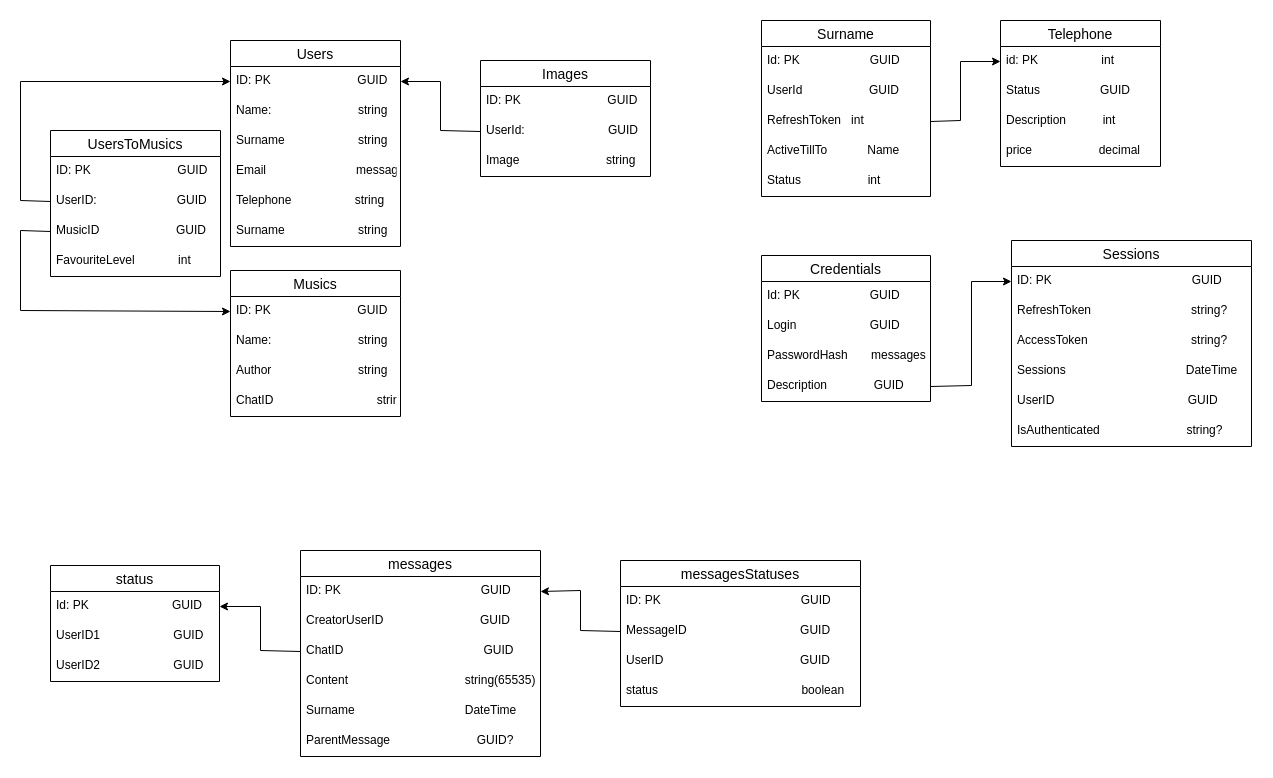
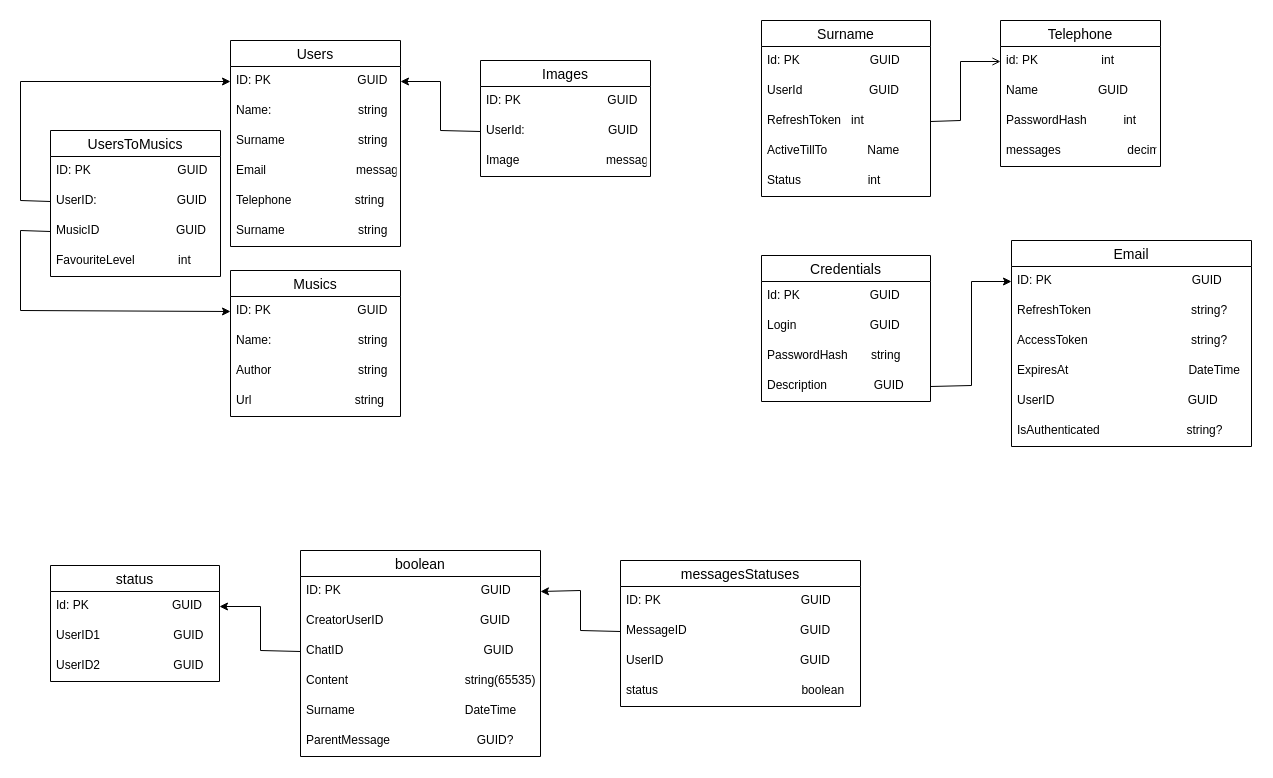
  <mxCell id="0" />
  <mxCell id="1" parent="0" />
  <mxCell id="2" value="Users" style="swimlane;fontStyle=0;childLayout=stackLayout;horizontal=1;startSize=26;horizontalStack=0;resizeParent=1;resizeParentMax=0;resizeLast=0;collapsible=1;marginBottom=0;align=center;fontSize=14;" parent="1" vertex="1"><mxGeometry x="230" y="40" width="170" height="206" as="geometry" /></mxCell>
  <mxCell id="3" value="ID: PK                          GUID" style="text;strokeColor=none;fillColor=none;spacingLeft=4;spacingRight=4;overflow=hidden;rotatable=0;points=[[0,0.5],[1,0.5]];portConstraint=eastwest;fontSize=12;" parent="2" vertex="1"><mxGeometry y="26" width="170" height="30" as="geometry" /></mxCell>
  <mxCell id="4" value="Name:                          string" style="text;strokeColor=none;fillColor=none;spacingLeft=4;spacingRight=4;overflow=hidden;rotatable=0;points=[[0,0.5],[1,0.5]];portConstraint=eastwest;fontSize=12;" parent="2" vertex="1"><mxGeometry y="56" width="170" height="30" as="geometry" /></mxCell>
  <mxCell id="5" value="Surname                      string" style="text;strokeColor=none;fillColor=none;spacingLeft=4;spacingRight=4;overflow=hidden;rotatable=0;points=[[0,0.5],[1,0.5]];portConstraint=eastwest;fontSize=12;" parent="2" vertex="1"><mxGeometry y="86" width="170" height="30" as="geometry" /></mxCell>
  <mxCell id="6" value="Email                           messages" style="text;strokeColor=none;fillColor=none;spacingLeft=4;spacingRight=4;overflow=hidden;rotatable=0;points=[[0,0.5],[1,0.5]];portConstraint=eastwest;fontSize=12;" parent="2" vertex="1"><mxGeometry y="116" width="170" height="30" as="geometry" /></mxCell>
  <mxCell id="7" value="Telephone                   string" style="text;strokeColor=none;fillColor=none;spacingLeft=4;spacingRight=4;overflow=hidden;rotatable=0;points=[[0,0.5],[1,0.5]];portConstraint=eastwest;fontSize=12;" parent="2" vertex="1"><mxGeometry y="146" width="170" height="30" as="geometry" /></mxCell>
  <mxCell id="8" value="Surname                      string" style="text;strokeColor=none;fillColor=none;spacingLeft=4;spacingRight=4;overflow=hidden;rotatable=0;points=[[0,0.5],[1,0.5]];portConstraint=eastwest;fontSize=12;" parent="2" vertex="1"><mxGeometry y="176" width="170" height="30" as="geometry" /></mxCell>
  <mxCell id="9" value="Surname" style="swimlane;fontStyle=0;childLayout=stackLayout;horizontal=1;startSize=26;horizontalStack=0;resizeParent=1;resizeParentMax=0;resizeLast=0;collapsible=1;marginBottom=0;align=center;fontSize=14;" parent="1" vertex="1"><mxGeometry x="761" y="20" width="169" height="176" as="geometry" /></mxCell>
  <mxCell id="10" value="Id: PK                     GUID" style="text;strokeColor=none;fillColor=none;spacingLeft=4;spacingRight=4;overflow=hidden;rotatable=0;points=[[0,0.5],[1,0.5]];portConstraint=eastwest;fontSize=12;" parent="9" vertex="1"><mxGeometry y="26" width="169" height="30" as="geometry" /></mxCell>
  <mxCell id="11" value="UserId                    GUID" style="text;strokeColor=none;fillColor=none;spacingLeft=4;spacingRight=4;overflow=hidden;rotatable=0;points=[[0,0.5],[1,0.5]];portConstraint=eastwest;fontSize=12;" parent="9" vertex="1"><mxGeometry y="56" width="169" height="30" as="geometry" /></mxCell>
  <mxCell id="12" value="RefreshToken   int" style="text;strokeColor=none;fillColor=none;spacingLeft=4;spacingRight=4;overflow=hidden;rotatable=0;points=[[0,0.5],[1,0.5]];portConstraint=eastwest;fontSize=12;" parent="9" vertex="1"><mxGeometry y="86" width="169" height="30" as="geometry" /></mxCell>
  <mxCell id="13" value="ActiveTillTo            Name" style="text;strokeColor=none;fillColor=none;spacingLeft=4;spacingRight=4;overflow=hidden;rotatable=0;points=[[0,0.5],[1,0.5]];portConstraint=eastwest;fontSize=12;" parent="9" vertex="1"><mxGeometry y="116" width="169" height="30" as="geometry" /></mxCell>
  <mxCell id="14" value="Status                    int" style="text;strokeColor=none;fillColor=none;spacingLeft=4;spacingRight=4;overflow=hidden;rotatable=0;points=[[0,0.5],[1,0.5]];portConstraint=eastwest;fontSize=12;" parent="9" vertex="1"><mxGeometry y="146" width="169" height="30" as="geometry" /></mxCell>
- <mxCell id="15" value="Sessions" style="swimlane;fontStyle=0;childLayout=stackLayout;horizontal=1;startSize=26;horizontalStack=0;resizeParent=1;resizeParentMax=0;resizeLast=0;collapsible=1;marginBottom=0;align=center;fontSize=14;" parent="1" vertex="1"><mxGeometry x="1011" y="240" width="240" height="206" as="geometry" /></mxCell>
+ <mxCell id="15" value="Email" style="swimlane;fontStyle=0;childLayout=stackLayout;horizontal=1;startSize=26;horizontalStack=0;resizeParent=1;resizeParentMax=0;resizeLast=0;collapsible=1;marginBottom=0;align=center;fontSize=14;" parent="1" vertex="1"><mxGeometry x="1011" y="240" width="240" height="206" as="geometry" /></mxCell>
  <mxCell id="16" value="ID: PK                                          GUID" style="text;strokeColor=none;fillColor=none;spacingLeft=4;spacingRight=4;overflow=hidden;rotatable=0;points=[[0,0.5],[1,0.5]];portConstraint=eastwest;fontSize=12;" parent="15" vertex="1"><mxGeometry y="26" width="240" height="30" as="geometry" /></mxCell>
  <mxCell id="17" value="RefreshToken                              string?" style="text;strokeColor=none;fillColor=none;spacingLeft=4;spacingRight=4;overflow=hidden;rotatable=0;points=[[0,0.5],[1,0.5]];portConstraint=eastwest;fontSize=12;" parent="15" vertex="1"><mxGeometry y="56" width="240" height="30" as="geometry" /></mxCell>
  <mxCell id="18" value="AccessToken                               string?" style="text;strokeColor=none;fillColor=none;spacingLeft=4;spacingRight=4;overflow=hidden;rotatable=0;points=[[0,0.5],[1,0.5]];portConstraint=eastwest;fontSize=12;" parent="15" vertex="1"><mxGeometry y="86" width="240" height="30" as="geometry" /></mxCell>
- <mxCell id="19" value="Sessions                                    DateTime" style="text;strokeColor=none;fillColor=none;spacingLeft=4;spacingRight=4;overflow=hidden;rotatable=0;points=[[0,0.5],[1,0.5]];portConstraint=eastwest;fontSize=12;" parent="15" vertex="1"><mxGeometry y="116" width="240" height="30" as="geometry" /></mxCell>
+ <mxCell id="19" value="ExpiresAt                                    DateTime" style="text;strokeColor=none;fillColor=none;spacingLeft=4;spacingRight=4;overflow=hidden;rotatable=0;points=[[0,0.5],[1,0.5]];portConstraint=eastwest;fontSize=12;" parent="15" vertex="1"><mxGeometry y="116" width="240" height="30" as="geometry" /></mxCell>
  <mxCell id="20" value="UserID                                        GUID" style="text;strokeColor=none;fillColor=none;spacingLeft=4;spacingRight=4;overflow=hidden;rotatable=0;points=[[0,0.5],[1,0.5]];portConstraint=eastwest;fontSize=12;" parent="15" vertex="1"><mxGeometry y="146" width="240" height="30" as="geometry" /></mxCell>
  <mxCell id="21" value="IsAuthenticated                          string?" style="text;strokeColor=none;fillColor=none;spacingLeft=4;spacingRight=4;overflow=hidden;rotatable=0;points=[[0,0.5],[1,0.5]];portConstraint=eastwest;fontSize=12;" parent="15" vertex="1"><mxGeometry y="176" width="240" height="30" as="geometry" /></mxCell>
  <mxCell id="22" value="Telephone" style="swimlane;fontStyle=0;childLayout=stackLayout;horizontal=1;startSize=26;horizontalStack=0;resizeParent=1;resizeParentMax=0;resizeLast=0;collapsible=1;marginBottom=0;align=center;fontSize=14;" parent="1" vertex="1"><mxGeometry x="1000" y="20" width="160" height="146" as="geometry" /></mxCell>
  <mxCell id="23" value="id: PK                   int" style="text;strokeColor=none;fillColor=none;spacingLeft=4;spacingRight=4;overflow=hidden;rotatable=0;points=[[0,0.5],[1,0.5]];portConstraint=eastwest;fontSize=12;" parent="22" vertex="1"><mxGeometry y="26" width="160" height="30" as="geometry" /></mxCell>
- <mxCell id="24" value="Status                  GUID" style="text;strokeColor=none;fillColor=none;spacingLeft=4;spacingRight=4;overflow=hidden;rotatable=0;points=[[0,0.5],[1,0.5]];portConstraint=eastwest;fontSize=12;" parent="22" vertex="1"><mxGeometry y="56" width="160" height="30" as="geometry" /></mxCell>
- <mxCell id="25" value="Description           int" style="text;strokeColor=none;fillColor=none;spacingLeft=4;spacingRight=4;overflow=hidden;rotatable=0;points=[[0,0.5],[1,0.5]];portConstraint=eastwest;fontSize=12;" parent="22" vertex="1"><mxGeometry y="86" width="160" height="30" as="geometry" /></mxCell>
- <mxCell id="26" value="price                    decimal" style="text;strokeColor=none;fillColor=none;spacingLeft=4;spacingRight=4;overflow=hidden;rotatable=0;points=[[0,0.5],[1,0.5]];portConstraint=eastwest;fontSize=12;" parent="22" vertex="1"><mxGeometry y="116" width="160" height="30" as="geometry" /></mxCell>
- <mxCell id="27" value="" style="endArrow=classic;html=1;rounded=0;exitX=1;exitY=0.5;exitDx=0;exitDy=0;entryX=0;entryY=0.5;entryDx=0;entryDy=0;" parent="1" source="12" target="23" edge="1"><mxGeometry width="50" height="50" relative="1" as="geometry"><mxPoint x="720" y="330" as="sourcePoint" /><mxPoint x="770" y="280" as="targetPoint" /><Array as="points"><mxPoint x="960" y="120" /><mxPoint x="960" y="61" /></Array></mxGeometry></mxCell>
+ <mxCell id="24" value="Name                  GUID" style="text;strokeColor=none;fillColor=none;spacingLeft=4;spacingRight=4;overflow=hidden;rotatable=0;points=[[0,0.5],[1,0.5]];portConstraint=eastwest;fontSize=12;" parent="22" vertex="1"><mxGeometry y="56" width="160" height="30" as="geometry" /></mxCell>
+ <mxCell id="25" value="PasswordHash           int" style="text;strokeColor=none;fillColor=none;spacingLeft=4;spacingRight=4;overflow=hidden;rotatable=0;points=[[0,0.5],[1,0.5]];portConstraint=eastwest;fontSize=12;" parent="22" vertex="1"><mxGeometry y="86" width="160" height="30" as="geometry" /></mxCell>
+ <mxCell id="26" value="messages                    decimal" style="text;strokeColor=none;fillColor=none;spacingLeft=4;spacingRight=4;overflow=hidden;rotatable=0;points=[[0,0.5],[1,0.5]];portConstraint=eastwest;fontSize=12;" parent="22" vertex="1"><mxGeometry y="116" width="160" height="30" as="geometry" /></mxCell>
+ <mxCell id="27" value="" style="endArrow=open;html=1;rounded=0;exitX=1;exitY=0.5;exitDx=0;exitDy=0;entryX=0;entryY=0.5;entryDx=0;entryDy=0;" parent="1" source="12" target="23" edge="1"><mxGeometry width="50" height="50" relative="1" as="geometry"><mxPoint x="720" y="330" as="sourcePoint" /><mxPoint x="770" y="280" as="targetPoint" /><Array as="points"><mxPoint x="960" y="120" /><mxPoint x="960" y="61" /></Array></mxGeometry></mxCell>
  <mxCell id="28" value="Images" style="swimlane;fontStyle=0;childLayout=stackLayout;horizontal=1;startSize=26;horizontalStack=0;resizeParent=1;resizeParentMax=0;resizeLast=0;collapsible=1;marginBottom=0;align=center;fontSize=14;" parent="1" vertex="1"><mxGeometry x="480" y="60" width="170" height="116" as="geometry" /></mxCell>
  <mxCell id="29" value="ID: PK                          GUID" style="text;strokeColor=none;fillColor=none;spacingLeft=4;spacingRight=4;overflow=hidden;rotatable=0;points=[[0,0.5],[1,0.5]];portConstraint=eastwest;fontSize=12;" parent="28" vertex="1"><mxGeometry y="26" width="170" height="30" as="geometry" /></mxCell>
  <mxCell id="30" value="UserId:                         GUID" style="text;strokeColor=none;fillColor=none;spacingLeft=4;spacingRight=4;overflow=hidden;rotatable=0;points=[[0,0.5],[1,0.5]];portConstraint=eastwest;fontSize=12;" parent="28" vertex="1"><mxGeometry y="56" width="170" height="30" as="geometry" /></mxCell>
- <mxCell id="31" value="Image                          string" style="text;strokeColor=none;fillColor=none;spacingLeft=4;spacingRight=4;overflow=hidden;rotatable=0;points=[[0,0.5],[1,0.5]];portConstraint=eastwest;fontSize=12;" parent="28" vertex="1"><mxGeometry y="86" width="170" height="30" as="geometry" /></mxCell>
+ <mxCell id="31" value="Image                          messages" style="text;strokeColor=none;fillColor=none;spacingLeft=4;spacingRight=4;overflow=hidden;rotatable=0;points=[[0,0.5],[1,0.5]];portConstraint=eastwest;fontSize=12;" parent="28" vertex="1"><mxGeometry y="86" width="170" height="30" as="geometry" /></mxCell>
  <mxCell id="32" value="" style="endArrow=classic;html=1;rounded=0;entryX=1;entryY=0.5;entryDx=0;entryDy=0;exitX=0;exitY=0.5;exitDx=0;exitDy=0;" parent="1" source="30" target="3" edge="1"><mxGeometry width="50" height="50" relative="1" as="geometry"><mxPoint x="740" y="350" as="sourcePoint" /><mxPoint x="790" y="300" as="targetPoint" /><Array as="points"><mxPoint x="440" y="130" /><mxPoint x="440" y="81" /></Array></mxGeometry></mxCell>
  <mxCell id="33" value="Musics" style="swimlane;fontStyle=0;childLayout=stackLayout;horizontal=1;startSize=26;horizontalStack=0;resizeParent=1;resizeParentMax=0;resizeLast=0;collapsible=1;marginBottom=0;align=center;fontSize=14;" parent="1" vertex="1"><mxGeometry x="230" y="270" width="170" height="146" as="geometry" /></mxCell>
  <mxCell id="34" value="ID: PK                          GUID" style="text;strokeColor=none;fillColor=none;spacingLeft=4;spacingRight=4;overflow=hidden;rotatable=0;points=[[0,0.5],[1,0.5]];portConstraint=eastwest;fontSize=12;" parent="33" vertex="1"><mxGeometry y="26" width="170" height="30" as="geometry" /></mxCell>
  <mxCell id="35" value="Name:                          string" style="text;strokeColor=none;fillColor=none;spacingLeft=4;spacingRight=4;overflow=hidden;rotatable=0;points=[[0,0.5],[1,0.5]];portConstraint=eastwest;fontSize=12;" parent="33" vertex="1"><mxGeometry y="56" width="170" height="30" as="geometry" /></mxCell>
  <mxCell id="36" value="Author                          string" style="text;strokeColor=none;fillColor=none;spacingLeft=4;spacingRight=4;overflow=hidden;rotatable=0;points=[[0,0.5],[1,0.5]];portConstraint=eastwest;fontSize=12;" parent="33" vertex="1"><mxGeometry y="86" width="170" height="30" as="geometry" /></mxCell>
- <mxCell id="37" value="ChatID                               string" style="text;strokeColor=none;fillColor=none;spacingLeft=4;spacingRight=4;overflow=hidden;rotatable=0;points=[[0,0.5],[1,0.5]];portConstraint=eastwest;fontSize=12;" parent="33" vertex="1"><mxGeometry y="116" width="170" height="30" as="geometry" /></mxCell>
+ <mxCell id="37" value="Url                               string" style="text;strokeColor=none;fillColor=none;spacingLeft=4;spacingRight=4;overflow=hidden;rotatable=0;points=[[0,0.5],[1,0.5]];portConstraint=eastwest;fontSize=12;" parent="33" vertex="1"><mxGeometry y="116" width="170" height="30" as="geometry" /></mxCell>
  <mxCell id="38" value="UsersToMusics" style="swimlane;fontStyle=0;childLayout=stackLayout;horizontal=1;startSize=26;horizontalStack=0;resizeParent=1;resizeParentMax=0;resizeLast=0;collapsible=1;marginBottom=0;align=center;fontSize=14;" parent="1" vertex="1"><mxGeometry x="50" y="130" width="170" height="146" as="geometry" /></mxCell>
  <mxCell id="39" value="ID: PK                          GUID" style="text;strokeColor=none;fillColor=none;spacingLeft=4;spacingRight=4;overflow=hidden;rotatable=0;points=[[0,0.5],[1,0.5]];portConstraint=eastwest;fontSize=12;" parent="38" vertex="1"><mxGeometry y="26" width="170" height="30" as="geometry" /></mxCell>
  <mxCell id="40" value="UserID:                        GUID" style="text;strokeColor=none;fillColor=none;spacingLeft=4;spacingRight=4;overflow=hidden;rotatable=0;points=[[0,0.5],[1,0.5]];portConstraint=eastwest;fontSize=12;" parent="38" vertex="1"><mxGeometry y="56" width="170" height="30" as="geometry" /></mxCell>
  <mxCell id="41" value="MusicID                       GUID" style="text;strokeColor=none;fillColor=none;spacingLeft=4;spacingRight=4;overflow=hidden;rotatable=0;points=[[0,0.5],[1,0.5]];portConstraint=eastwest;fontSize=12;" parent="38" vertex="1"><mxGeometry y="86" width="170" height="30" as="geometry" /></mxCell>
  <mxCell id="42" value="FavouriteLevel             int" style="text;strokeColor=none;fillColor=none;spacingLeft=4;spacingRight=4;overflow=hidden;rotatable=0;points=[[0,0.5],[1,0.5]];portConstraint=eastwest;fontSize=12;" parent="38" vertex="1"><mxGeometry y="116" width="170" height="30" as="geometry" /></mxCell>
  <mxCell id="43" value="" style="endArrow=classic;html=1;rounded=0;exitX=0;exitY=0.5;exitDx=0;exitDy=0;entryX=0;entryY=0.5;entryDx=0;entryDy=0;" parent="1" source="41" target="34" edge="1"><mxGeometry width="50" height="50" relative="1" as="geometry"><mxPoint x="700" y="340" as="sourcePoint" /><mxPoint x="750" y="290" as="targetPoint" /><Array as="points"><mxPoint x="20" y="230" /><mxPoint x="20" y="310" /></Array></mxGeometry></mxCell>
  <mxCell id="44" value="" style="endArrow=classic;html=1;rounded=0;exitX=0;exitY=0.5;exitDx=0;exitDy=0;entryX=0;entryY=0.5;entryDx=0;entryDy=0;" parent="1" source="40" target="3" edge="1"><mxGeometry width="50" height="50" relative="1" as="geometry"><mxPoint x="580" y="340" as="sourcePoint" /><mxPoint x="630" y="290" as="targetPoint" /><Array as="points"><mxPoint x="20" y="200" /><mxPoint x="20" y="81" /></Array></mxGeometry></mxCell>
  <mxCell id="45" value="Credentials" style="swimlane;fontStyle=0;childLayout=stackLayout;horizontal=1;startSize=26;horizontalStack=0;resizeParent=1;resizeParentMax=0;resizeLast=0;collapsible=1;marginBottom=0;align=center;fontSize=14;" parent="1" vertex="1"><mxGeometry x="761" y="255" width="169" height="146" as="geometry" /></mxCell>
  <mxCell id="46" value="Id: PK                     GUID" style="text;strokeColor=none;fillColor=none;spacingLeft=4;spacingRight=4;overflow=hidden;rotatable=0;points=[[0,0.5],[1,0.5]];portConstraint=eastwest;fontSize=12;" parent="45" vertex="1"><mxGeometry y="26" width="169" height="30" as="geometry" /></mxCell>
  <mxCell id="47" value="Login                      GUID" style="text;strokeColor=none;fillColor=none;spacingLeft=4;spacingRight=4;overflow=hidden;rotatable=0;points=[[0,0.5],[1,0.5]];portConstraint=eastwest;fontSize=12;" parent="45" vertex="1"><mxGeometry y="56" width="169" height="30" as="geometry" /></mxCell>
- <mxCell id="48" value="PasswordHash       messages" style="text;strokeColor=none;fillColor=none;spacingLeft=4;spacingRight=4;overflow=hidden;rotatable=0;points=[[0,0.5],[1,0.5]];portConstraint=eastwest;fontSize=12;" parent="45" vertex="1"><mxGeometry y="86" width="169" height="30" as="geometry" /></mxCell>
+ <mxCell id="48" value="PasswordHash       string" style="text;strokeColor=none;fillColor=none;spacingLeft=4;spacingRight=4;overflow=hidden;rotatable=0;points=[[0,0.5],[1,0.5]];portConstraint=eastwest;fontSize=12;" parent="45" vertex="1"><mxGeometry y="86" width="169" height="30" as="geometry" /></mxCell>
  <mxCell id="49" value="Description              GUID" style="text;strokeColor=none;fillColor=none;spacingLeft=4;spacingRight=4;overflow=hidden;rotatable=0;points=[[0,0.5],[1,0.5]];portConstraint=eastwest;fontSize=12;" parent="45" vertex="1"><mxGeometry y="116" width="169" height="30" as="geometry" /></mxCell>
  <mxCell id="50" value="" style="endArrow=classic;html=1;rounded=0;exitX=1;exitY=0.5;exitDx=0;exitDy=0;entryX=0;entryY=0.5;entryDx=0;entryDy=0;" parent="1" source="49" target="16" edge="1"><mxGeometry width="50" height="50" relative="1" as="geometry"><mxPoint x="851" y="225" as="sourcePoint" /><mxPoint x="901" y="175" as="targetPoint" /><Array as="points"><mxPoint x="971" y="385" /><mxPoint x="971" y="281" /></Array></mxGeometry></mxCell>
- <mxCell id="51" value="messages" style="swimlane;fontStyle=0;childLayout=stackLayout;horizontal=1;startSize=26;horizontalStack=0;resizeParent=1;resizeParentMax=0;resizeLast=0;collapsible=1;marginBottom=0;align=center;fontSize=14;" vertex="1" parent="1"><mxGeometry x="300" y="550" width="240" height="206" as="geometry" /></mxCell>
+ <mxCell id="51" value="boolean" style="swimlane;fontStyle=0;childLayout=stackLayout;horizontal=1;startSize=26;horizontalStack=0;resizeParent=1;resizeParentMax=0;resizeLast=0;collapsible=1;marginBottom=0;align=center;fontSize=14;" vertex="1" parent="1"><mxGeometry x="300" y="550" width="240" height="206" as="geometry" /></mxCell>
  <mxCell id="52" value="ID: PK                                          GUID" style="text;strokeColor=none;fillColor=none;spacingLeft=4;spacingRight=4;overflow=hidden;rotatable=0;points=[[0,0.5],[1,0.5]];portConstraint=eastwest;fontSize=12;" vertex="1" parent="51"><mxGeometry y="26" width="240" height="30" as="geometry" /></mxCell>
  <mxCell id="53" value="CreatorUserID                             GUID" style="text;strokeColor=none;fillColor=none;spacingLeft=4;spacingRight=4;overflow=hidden;rotatable=0;points=[[0,0.5],[1,0.5]];portConstraint=eastwest;fontSize=12;" vertex="1" parent="51"><mxGeometry y="56" width="240" height="30" as="geometry" /></mxCell>
  <mxCell id="54" value="ChatID                                          GUID" style="text;strokeColor=none;fillColor=none;spacingLeft=4;spacingRight=4;overflow=hidden;rotatable=0;points=[[0,0.5],[1,0.5]];portConstraint=eastwest;fontSize=12;" vertex="1" parent="51"><mxGeometry y="86" width="240" height="30" as="geometry" /></mxCell>
  <mxCell id="55" value="Content                                   string(65535)" style="text;strokeColor=none;fillColor=none;spacingLeft=4;spacingRight=4;overflow=hidden;rotatable=0;points=[[0,0.5],[1,0.5]];portConstraint=eastwest;fontSize=12;" vertex="1" parent="51"><mxGeometry y="116" width="240" height="30" as="geometry" /></mxCell>
  <mxCell id="56" value="Surname                                 DateTime" style="text;strokeColor=none;fillColor=none;spacingLeft=4;spacingRight=4;overflow=hidden;rotatable=0;points=[[0,0.5],[1,0.5]];portConstraint=eastwest;fontSize=12;" vertex="1" parent="51"><mxGeometry y="146" width="240" height="30" as="geometry" /></mxCell>
  <mxCell id="57" value="ParentMessage                          GUID?" style="text;strokeColor=none;fillColor=none;spacingLeft=4;spacingRight=4;overflow=hidden;rotatable=0;points=[[0,0.5],[1,0.5]];portConstraint=eastwest;fontSize=12;" vertex="1" parent="51"><mxGeometry y="176" width="240" height="30" as="geometry" /></mxCell>
  <mxCell id="58" value="status" style="swimlane;fontStyle=0;childLayout=stackLayout;horizontal=1;startSize=26;horizontalStack=0;resizeParent=1;resizeParentMax=0;resizeLast=0;collapsible=1;marginBottom=0;align=center;fontSize=14;" vertex="1" parent="1"><mxGeometry x="50" y="565" width="169" height="116" as="geometry" /></mxCell>
  <mxCell id="59" value="Id: PK                         GUID" style="text;strokeColor=none;fillColor=none;spacingLeft=4;spacingRight=4;overflow=hidden;rotatable=0;points=[[0,0.5],[1,0.5]];portConstraint=eastwest;fontSize=12;" vertex="1" parent="58"><mxGeometry y="26" width="169" height="30" as="geometry" /></mxCell>
  <mxCell id="60" value="UserID1                      GUID" style="text;strokeColor=none;fillColor=none;spacingLeft=4;spacingRight=4;overflow=hidden;rotatable=0;points=[[0,0.5],[1,0.5]];portConstraint=eastwest;fontSize=12;" vertex="1" parent="58"><mxGeometry y="56" width="169" height="30" as="geometry" /></mxCell>
  <mxCell id="61" value="UserID2                      GUID" style="text;strokeColor=none;fillColor=none;spacingLeft=4;spacingRight=4;overflow=hidden;rotatable=0;points=[[0,0.5],[1,0.5]];portConstraint=eastwest;fontSize=12;" vertex="1" parent="58"><mxGeometry y="86" width="169" height="30" as="geometry" /></mxCell>
  <mxCell id="62" value="" style="endArrow=classic;html=1;rounded=0;entryX=1;entryY=0.5;entryDx=0;entryDy=0;exitX=0;exitY=0.5;exitDx=0;exitDy=0;" edge="1" parent="1" source="54" target="59"><mxGeometry width="50" height="50" relative="1" as="geometry"><mxPoint x="330" y="640" as="sourcePoint" /><mxPoint x="380" y="590" as="targetPoint" /><Array as="points"><mxPoint x="260" y="650" /><mxPoint x="260" y="606" /></Array></mxGeometry></mxCell>
  <mxCell id="63" value="messagesStatuses" style="swimlane;fontStyle=0;childLayout=stackLayout;horizontal=1;startSize=26;horizontalStack=0;resizeParent=1;resizeParentMax=0;resizeLast=0;collapsible=1;marginBottom=0;align=center;fontSize=14;" vertex="1" parent="1"><mxGeometry x="620" y="560" width="240" height="146" as="geometry" /></mxCell>
  <mxCell id="64" value="ID: PK                                          GUID" style="text;strokeColor=none;fillColor=none;spacingLeft=4;spacingRight=4;overflow=hidden;rotatable=0;points=[[0,0.5],[1,0.5]];portConstraint=eastwest;fontSize=12;" vertex="1" parent="63"><mxGeometry y="26" width="240" height="30" as="geometry" /></mxCell>
  <mxCell id="65" value="MessageID                                  GUID" style="text;strokeColor=none;fillColor=none;spacingLeft=4;spacingRight=4;overflow=hidden;rotatable=0;points=[[0,0.5],[1,0.5]];portConstraint=eastwest;fontSize=12;" vertex="1" parent="63"><mxGeometry y="56" width="240" height="30" as="geometry" /></mxCell>
  <mxCell id="66" value="UserID                                         GUID" style="text;strokeColor=none;fillColor=none;spacingLeft=4;spacingRight=4;overflow=hidden;rotatable=0;points=[[0,0.5],[1,0.5]];portConstraint=eastwest;fontSize=12;" vertex="1" parent="63"><mxGeometry y="86" width="240" height="30" as="geometry" /></mxCell>
  <mxCell id="67" value="status                                           boolean" style="text;strokeColor=none;fillColor=none;spacingLeft=4;spacingRight=4;overflow=hidden;rotatable=0;points=[[0,0.5],[1,0.5]];portConstraint=eastwest;fontSize=12;" vertex="1" parent="63"><mxGeometry y="116" width="240" height="30" as="geometry" /></mxCell>
  <mxCell id="68" value="" style="endArrow=classic;html=1;rounded=0;entryX=1;entryY=0.5;entryDx=0;entryDy=0;exitX=0;exitY=0.5;exitDx=0;exitDy=0;" edge="1" parent="1" source="65" target="52"><mxGeometry width="50" height="50" relative="1" as="geometry"><mxPoint x="330" y="640" as="sourcePoint" /><mxPoint x="380" y="590" as="targetPoint" /><Array as="points"><mxPoint x="580" y="630" /><mxPoint x="580" y="590" /></Array></mxGeometry></mxCell>
